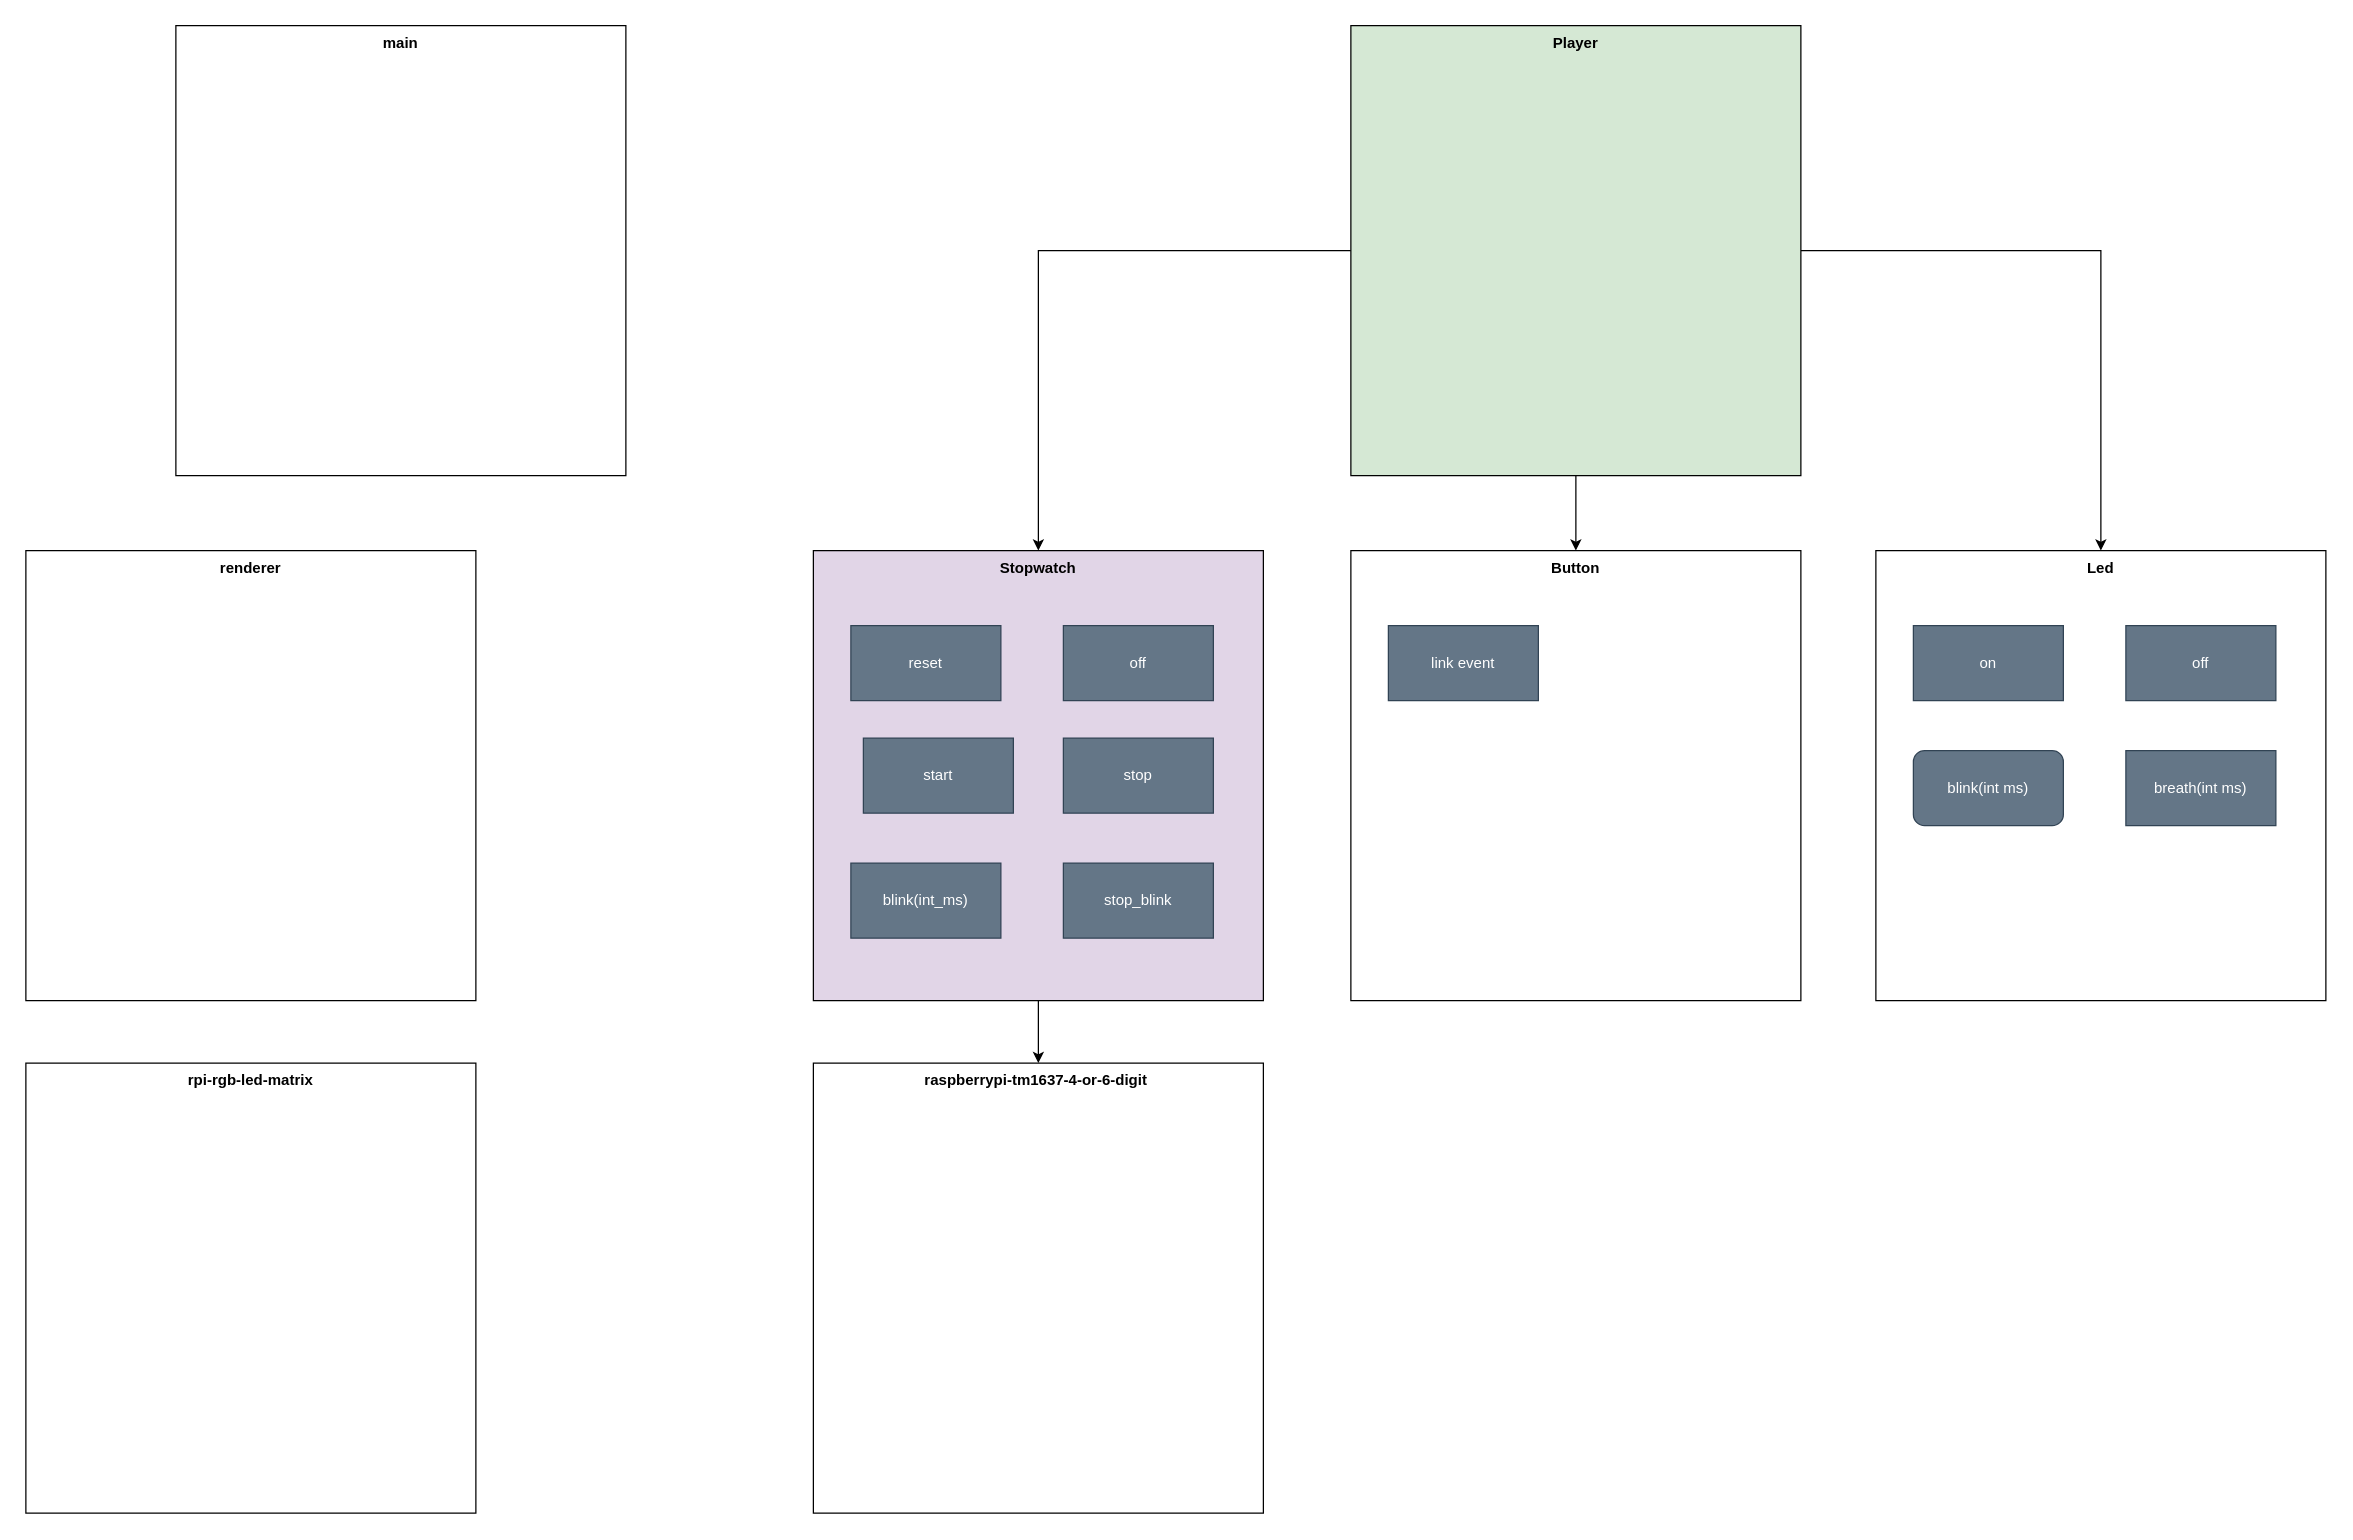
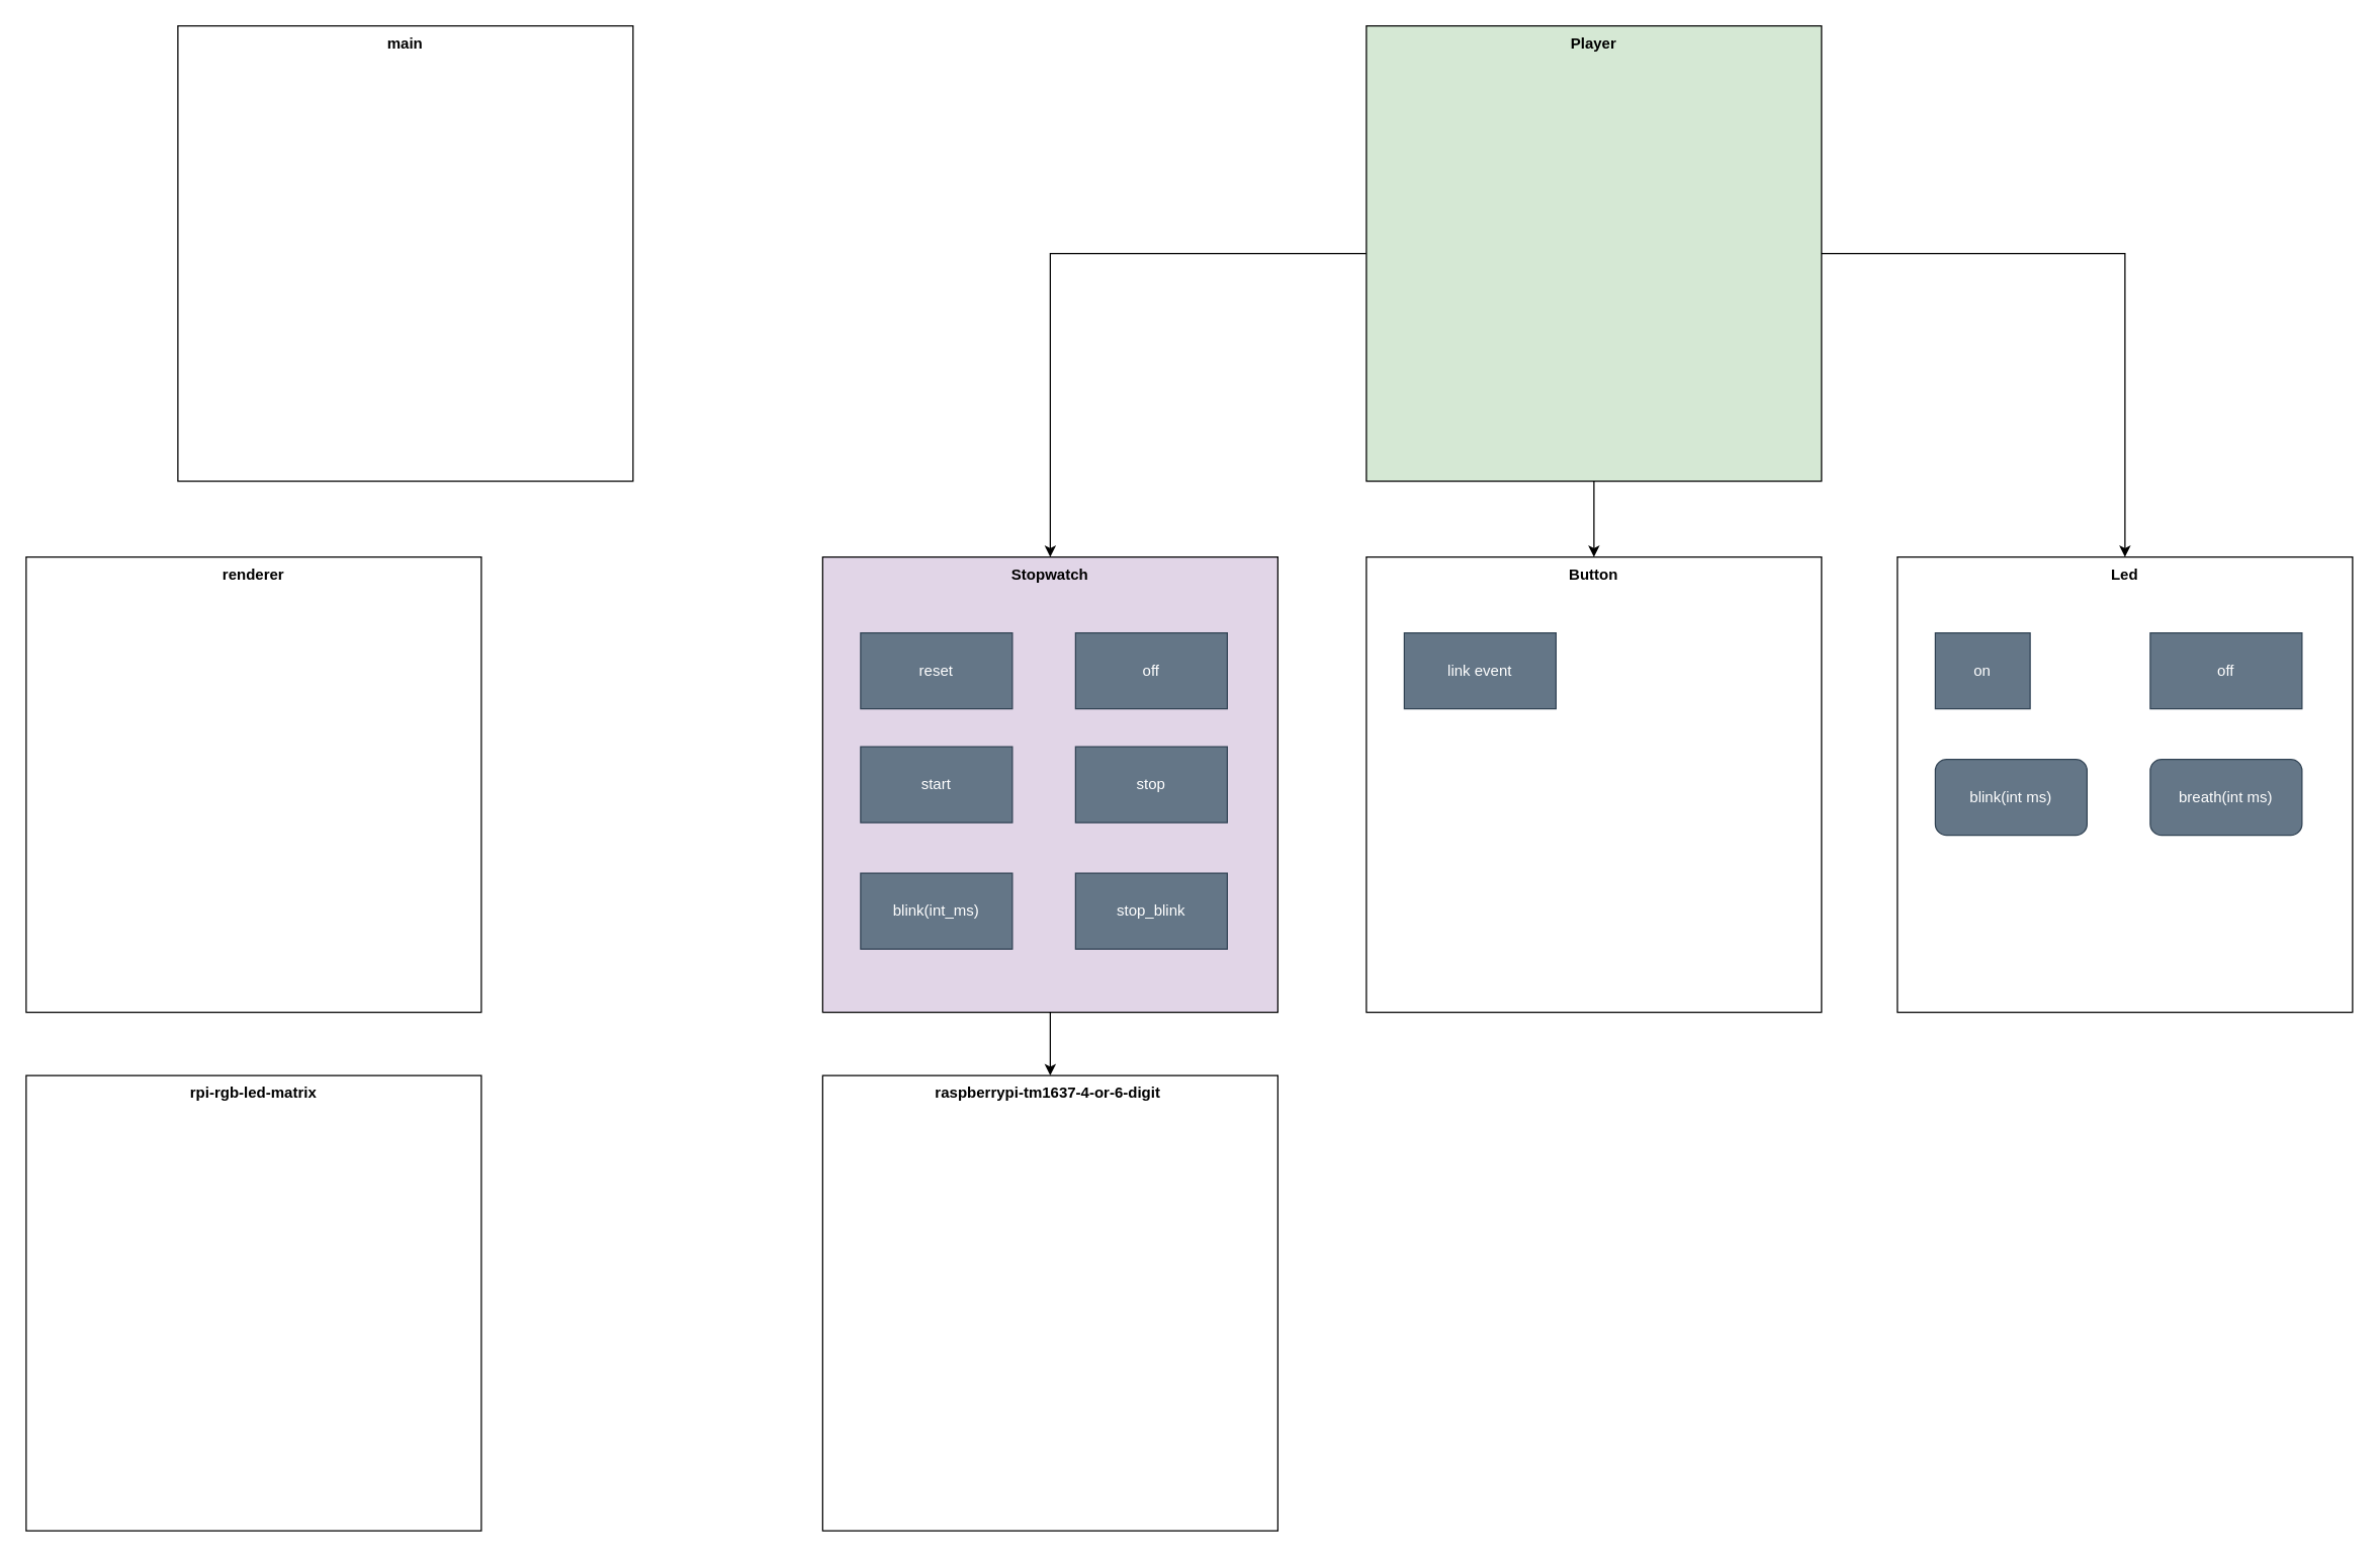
  <mxCell id="0" />
  <mxCell id="1" parent="0" />
  <mxCell id="2" value="raspberrypi-tm1637-4-or-6-digit&amp;nbsp;" style="whiteSpace=wrap;html=1;aspect=fixed;verticalAlign=top;fontStyle=1" vertex="1" parent="1"><mxGeometry x="650" y="850" width="360" height="360" as="geometry" /></mxCell>
  <mxCell id="3" value="" style="edgeStyle=orthogonalEdgeStyle;rounded=0;orthogonalLoop=1;jettySize=auto;html=1;" edge="1" parent="1" source="4" target="2"><mxGeometry relative="1" as="geometry" /></mxCell>
  <mxCell id="4" value="Stopwatch" style="whiteSpace=wrap;html=1;aspect=fixed;verticalAlign=top;fontStyle=1;fillColor=#e1d5e7;" vertex="1" parent="1"><mxGeometry x="650" y="440" width="360" height="360" as="geometry" /></mxCell>
  <mxCell id="5" value="rpi-rgb-led-matrix" style="whiteSpace=wrap;html=1;aspect=fixed;verticalAlign=top;fontStyle=1" vertex="1" parent="1"><mxGeometry x="20" y="850" width="360" height="360" as="geometry" /></mxCell>
  <mxCell id="6" value="main" style="whiteSpace=wrap;html=1;aspect=fixed;verticalAlign=top;fontStyle=1" vertex="1" parent="1"><mxGeometry x="140" y="20" width="360" height="360" as="geometry" /></mxCell>
  <mxCell id="7" value="Button" style="whiteSpace=wrap;html=1;aspect=fixed;verticalAlign=top;fontStyle=1" vertex="1" parent="1"><mxGeometry x="1080" y="440" width="360" height="360" as="geometry" /></mxCell>
  <mxCell id="8" value="Led" style="whiteSpace=wrap;html=1;aspect=fixed;verticalAlign=top;fontStyle=1" vertex="1" parent="1"><mxGeometry x="1500" y="440" width="360" height="360" as="geometry" /></mxCell>
- <mxCell id="9" value="on" style="rounded=0;whiteSpace=wrap;html=1;fillColor=#647687;strokeColor=#314354;fontColor=#ffffff;" vertex="1" parent="1"><mxGeometry x="1530" y="500" width="120" height="60" as="geometry" /></mxCell>
+ <mxCell id="9" value="on" style="rounded=0;whiteSpace=wrap;html=1;fillColor=#647687;strokeColor=#314354;fontColor=#ffffff;" vertex="1" parent="1"><mxGeometry x="1530" y="500" width="75" height="60" as="geometry" /></mxCell>
  <mxCell id="10" value="off" style="rounded=0;whiteSpace=wrap;html=1;fillColor=#647687;strokeColor=#314354;fontColor=#ffffff;" vertex="1" parent="1"><mxGeometry x="1700" y="500" width="120" height="60" as="geometry" /></mxCell>
  <mxCell id="11" value="blink(int ms)" style="whiteSpace=wrap;html=1;fillColor=#647687;strokeColor=#314354;fontColor=#ffffff;rounded=1;" vertex="1" parent="1"><mxGeometry x="1530" y="600" width="120" height="60" as="geometry" /></mxCell>
- <mxCell id="12" value="breath(int ms)" style="rounded=0;whiteSpace=wrap;html=1;fillColor=#647687;strokeColor=#314354;fontColor=#ffffff;" vertex="1" parent="1"><mxGeometry x="1700" y="600" width="120" height="60" as="geometry" /></mxCell>
+ <mxCell id="12" value="breath(int ms)" style="whiteSpace=wrap;html=1;fillColor=#647687;strokeColor=#314354;fontColor=#ffffff;rounded=1;" vertex="1" parent="1"><mxGeometry x="1700" y="600" width="120" height="60" as="geometry" /></mxCell>
  <mxCell id="13" value="link event" style="rounded=0;whiteSpace=wrap;html=1;fillColor=#647687;fontColor=#ffffff;strokeColor=#314354;" vertex="1" parent="1"><mxGeometry x="1110" y="500" width="120" height="60" as="geometry" /></mxCell>
  <mxCell id="14" value="reset" style="rounded=0;whiteSpace=wrap;html=1;fillColor=#647687;fontColor=#ffffff;strokeColor=#314354;" vertex="1" parent="1"><mxGeometry x="680" y="500" width="120" height="60" as="geometry" /></mxCell>
  <mxCell id="15" value="off" style="rounded=0;whiteSpace=wrap;html=1;fillColor=#647687;fontColor=#ffffff;strokeColor=#314354;" vertex="1" parent="1"><mxGeometry x="850" y="500" width="120" height="60" as="geometry" /></mxCell>
  <mxCell id="16" value="stop" style="rounded=0;whiteSpace=wrap;html=1;fillColor=#647687;fontColor=#ffffff;strokeColor=#314354;" vertex="1" parent="1"><mxGeometry x="850" y="590" width="120" height="60" as="geometry" /></mxCell>
- <mxCell id="17" value="start" style="rounded=0;whiteSpace=wrap;html=1;fillColor=#647687;fontColor=#ffffff;strokeColor=#314354;" vertex="1" parent="1"><mxGeometry x="690" y="590" width="120" height="60" as="geometry" /></mxCell>
+ <mxCell id="17" value="start" style="rounded=0;whiteSpace=wrap;html=1;fillColor=#647687;fontColor=#ffffff;strokeColor=#314354;" vertex="1" parent="1"><mxGeometry x="680" y="590" width="120" height="60" as="geometry" /></mxCell>
  <mxCell id="18" value="blink(int_ms)" style="rounded=0;whiteSpace=wrap;html=1;fillColor=#647687;fontColor=#ffffff;strokeColor=#314354;" vertex="1" parent="1"><mxGeometry x="680" y="690" width="120" height="60" as="geometry" /></mxCell>
  <mxCell id="19" value="stop_blink" style="rounded=0;whiteSpace=wrap;html=1;fillColor=#647687;fontColor=#ffffff;strokeColor=#314354;" vertex="1" parent="1"><mxGeometry x="850" y="690" width="120" height="60" as="geometry" /></mxCell>
  <mxCell id="20" value="renderer" style="whiteSpace=wrap;html=1;aspect=fixed;verticalAlign=top;fontStyle=1" vertex="1" parent="1"><mxGeometry x="20" y="440" width="360" height="360" as="geometry" /></mxCell>
  <mxCell id="21" style="edgeStyle=orthogonalEdgeStyle;rounded=0;orthogonalLoop=1;jettySize=auto;html=1;entryX=0.5;entryY=0;entryDx=0;entryDy=0;" edge="1" parent="1" source="24" target="7"><mxGeometry relative="1" as="geometry" /></mxCell>
  <mxCell id="22" style="edgeStyle=orthogonalEdgeStyle;rounded=0;orthogonalLoop=1;jettySize=auto;html=1;entryX=0.5;entryY=0;entryDx=0;entryDy=0;" edge="1" parent="1" source="24" target="8"><mxGeometry relative="1" as="geometry" /></mxCell>
  <mxCell id="23" style="edgeStyle=orthogonalEdgeStyle;rounded=0;orthogonalLoop=1;jettySize=auto;html=1;entryX=0.5;entryY=0;entryDx=0;entryDy=0;" edge="1" parent="1" source="24" target="4"><mxGeometry relative="1" as="geometry" /></mxCell>
  <mxCell id="24" value="Player" style="whiteSpace=wrap;html=1;aspect=fixed;verticalAlign=top;fontStyle=1;fillColor=#d5e8d4;" vertex="1" parent="1"><mxGeometry x="1080" y="20" width="360" height="360" as="geometry" /></mxCell>
